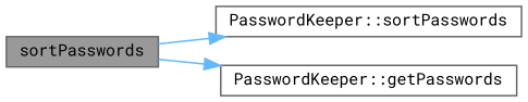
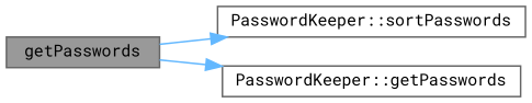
  digraph {
    fontname="Roboto Mono"
    rankdir=LR
    node [color=grey40 fillcolor=white fontname="Roboto Mono" fontsize=10 shape=box style=filled]
    edge [color=steelblue1 fontname="Roboto Mono" fontsize=10 labelfontname=Helvetica labelfontsize=10 style=solid]
-   n1 [color=gray40 fillcolor=grey60 fontcolor=black height=0.2 label=sortPasswords width=0.4]
+   n1 [color=gray40 fillcolor=grey60 fontcolor=black height=0.2 label=getPasswords width=0.4]
    n2 [height=0.2 label="PasswordKeeper::sortPasswords" width=0.4]
    n3 [height=0.2 label="PasswordKeeper::getPasswords" width=0.4]
    n1 -> n2
    n1 -> n3
  }
